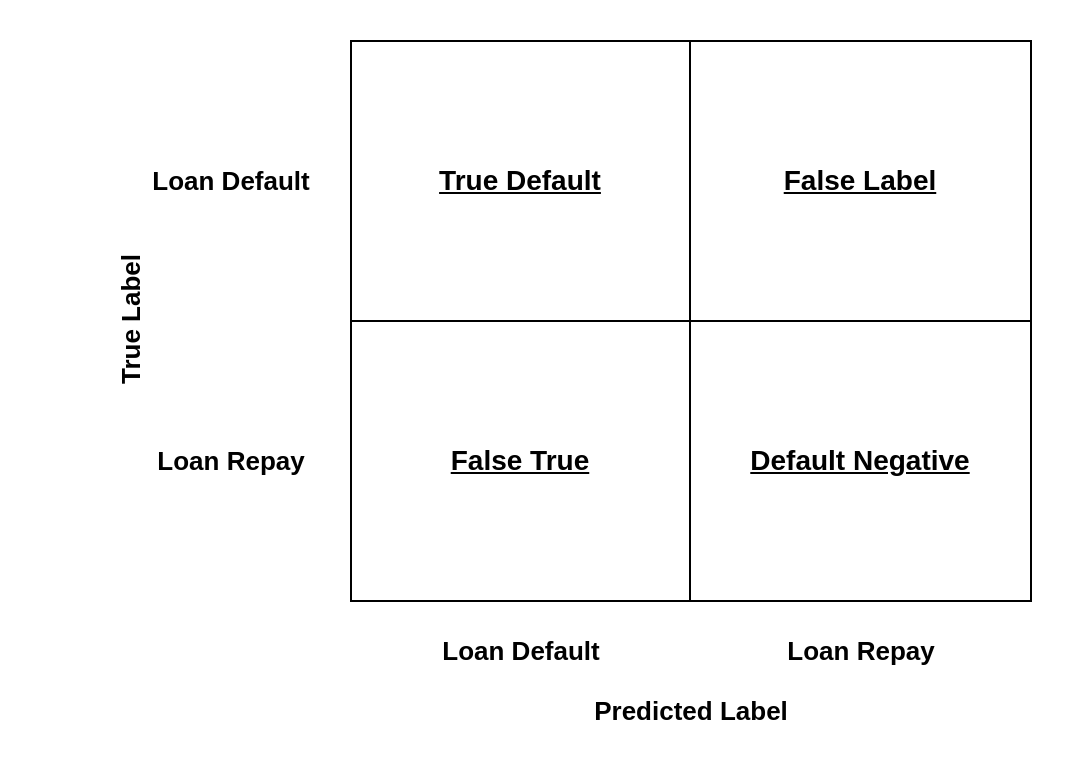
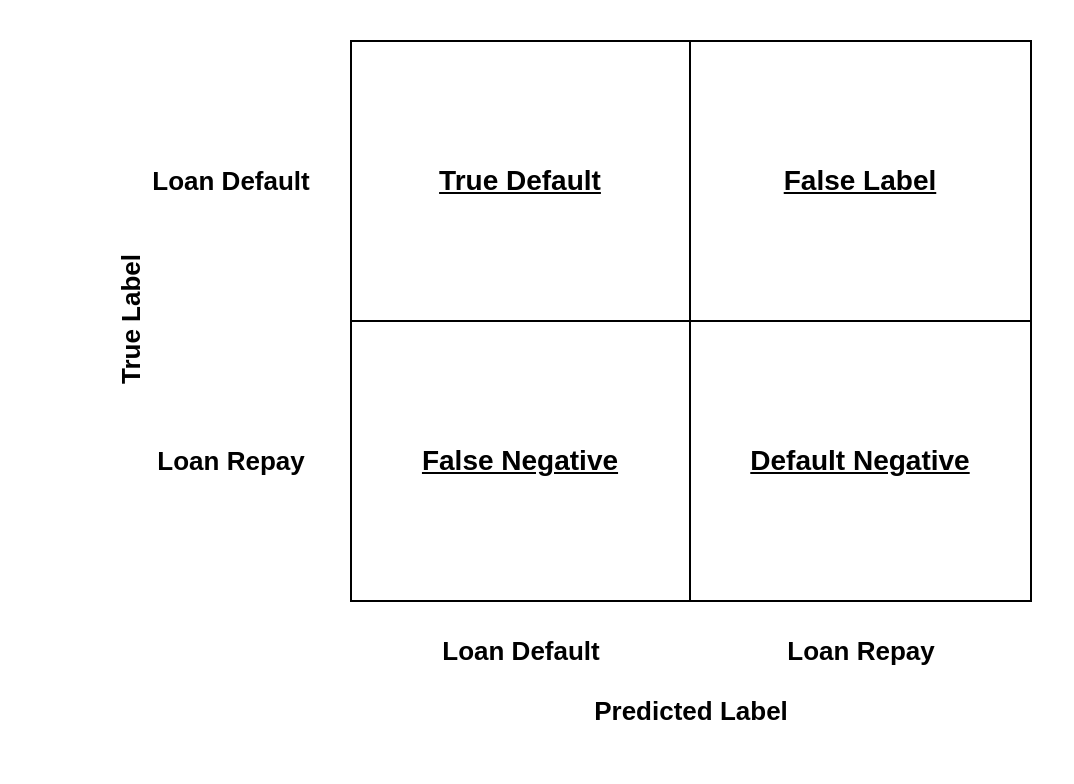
  <mxCell id="0" />
  <mxCell id="1" parent="0" />
  <mxCell id="2" value="" style="rounded=0;whiteSpace=wrap;html=1;" parent="1" vertex="1"><mxGeometry x="175" y="20" width="340" height="280" as="geometry" /></mxCell>
  <mxCell id="3" value="" style="endArrow=none;html=1;rounded=0;" parent="1" edge="1"><mxGeometry width="50" height="50" relative="1" as="geometry"><mxPoint x="344.5" y="300" as="sourcePoint" /><mxPoint x="344.5" y="20" as="targetPoint" /><Array as="points"><mxPoint x="344.5" y="300" /></Array></mxGeometry></mxCell>
  <mxCell id="4" value="" style="endArrow=none;html=1;rounded=0;exitX=0;exitY=0.5;exitDx=0;exitDy=0;entryX=1;entryY=0.5;entryDx=0;entryDy=0;" parent="1" source="2" target="2" edge="1"><mxGeometry width="50" height="50" relative="1" as="geometry"><mxPoint x="315" y="185" as="sourcePoint" /><mxPoint x="365" y="135" as="targetPoint" /></mxGeometry></mxCell>
  <mxCell id="5" value="&lt;b style=&quot;font-size: 14px;&quot;&gt;&lt;u style=&quot;&quot;&gt;&lt;font style=&quot;font-size: 14px;&quot;&gt;True Default&lt;/font&gt;&lt;/u&gt;&lt;/b&gt;" style="text;html=1;align=center;verticalAlign=middle;whiteSpace=wrap;rounded=0;" parent="1" vertex="1"><mxGeometry x="175" y="20" width="170" height="140" as="geometry" /></mxCell>
- <mxCell id="6" value="&lt;b style=&quot;font-size: 14px;&quot;&gt;&lt;u style=&quot;&quot;&gt;&lt;font style=&quot;font-size: 14px;&quot;&gt;False True&lt;/font&gt;&lt;/u&gt;&lt;/b&gt;" style="text;html=1;align=center;verticalAlign=middle;whiteSpace=wrap;rounded=0;" parent="1" vertex="1"><mxGeometry x="175" y="160" width="170" height="140" as="geometry" /></mxCell>
+ <mxCell id="6" value="&lt;b style=&quot;font-size: 14px;&quot;&gt;&lt;u style=&quot;&quot;&gt;&lt;font style=&quot;font-size: 14px;&quot;&gt;False Negative&lt;/font&gt;&lt;/u&gt;&lt;/b&gt;" style="text;html=1;align=center;verticalAlign=middle;whiteSpace=wrap;rounded=0;" parent="1" vertex="1"><mxGeometry x="175" y="160" width="170" height="140" as="geometry" /></mxCell>
  <mxCell id="7" value="&lt;b style=&quot;font-size: 14px;&quot;&gt;&lt;u style=&quot;&quot;&gt;&lt;font style=&quot;font-size: 14px;&quot;&gt;False Label&lt;/font&gt;&lt;/u&gt;&lt;/b&gt;" style="text;html=1;align=center;verticalAlign=middle;whiteSpace=wrap;rounded=0;" parent="1" vertex="1"><mxGeometry x="345" y="20" width="170" height="140" as="geometry" /></mxCell>
  <mxCell id="8" value="&lt;b style=&quot;font-size: 14px;&quot;&gt;&lt;u style=&quot;&quot;&gt;&lt;font style=&quot;font-size: 14px;&quot;&gt;Default Negative&lt;/font&gt;&lt;/u&gt;&lt;/b&gt;" style="text;html=1;align=center;verticalAlign=middle;whiteSpace=wrap;rounded=0;" parent="1" vertex="1"><mxGeometry x="345" y="160" width="170" height="140" as="geometry" /></mxCell>
  <mxCell id="9" value="&lt;font style=&quot;font-size: 13px;&quot;&gt;&lt;b&gt;True Label&lt;/b&gt;&lt;/font&gt;" style="text;html=1;align=center;verticalAlign=middle;resizable=0;points=[];autosize=1;strokeColor=none;fillColor=none;rotation=270;" vertex="1" parent="1"><mxGeometry x="20" y="145" width="90" height="30" as="geometry" /></mxCell>
  <mxCell id="10" value="&lt;b&gt;&lt;font style=&quot;font-size: 13px;&quot;&gt;Loan Default&lt;/font&gt;&lt;/b&gt;" style="text;html=1;align=center;verticalAlign=middle;resizable=0;points=[];autosize=1;strokeColor=none;fillColor=none;" vertex="1" parent="1"><mxGeometry x="65" y="75" width="100" height="30" as="geometry" /></mxCell>
  <mxCell id="11" value="&lt;b&gt;&lt;font style=&quot;font-size: 13px;&quot;&gt;Predicted&amp;nbsp;&lt;/font&gt;&lt;span style=&quot;background-color: initial;&quot;&gt;&lt;font style=&quot;font-size: 13px;&quot;&gt;Label&lt;/font&gt;&lt;/span&gt;&lt;/b&gt;" style="text;html=1;align=center;verticalAlign=middle;resizable=0;points=[];autosize=1;strokeColor=none;fillColor=none;rotation=0;" vertex="1" parent="1"><mxGeometry x="285" y="340" width="120" height="30" as="geometry" /></mxCell>
  <mxCell id="12" value="&lt;b&gt;&lt;font style=&quot;font-size: 13px;&quot;&gt;Loan Repay&lt;/font&gt;&lt;/b&gt;" style="text;html=1;align=center;verticalAlign=middle;resizable=0;points=[];autosize=1;strokeColor=none;fillColor=none;" vertex="1" parent="1"><mxGeometry x="65" y="215" width="100" height="30" as="geometry" /></mxCell>
  <mxCell id="13" value="&lt;b&gt;&lt;font style=&quot;font-size: 13px;&quot;&gt;Loan Default&lt;/font&gt;&lt;/b&gt;" style="text;html=1;align=center;verticalAlign=middle;resizable=0;points=[];autosize=1;strokeColor=none;fillColor=none;" vertex="1" parent="1"><mxGeometry x="210" y="310" width="100" height="30" as="geometry" /></mxCell>
  <mxCell id="14" value="&lt;b&gt;&lt;font style=&quot;font-size: 13px;&quot;&gt;Loan Repay&lt;/font&gt;&lt;/b&gt;" style="text;html=1;align=center;verticalAlign=middle;resizable=0;points=[];autosize=1;strokeColor=none;fillColor=none;" vertex="1" parent="1"><mxGeometry x="380" y="310" width="100" height="30" as="geometry" /></mxCell>
